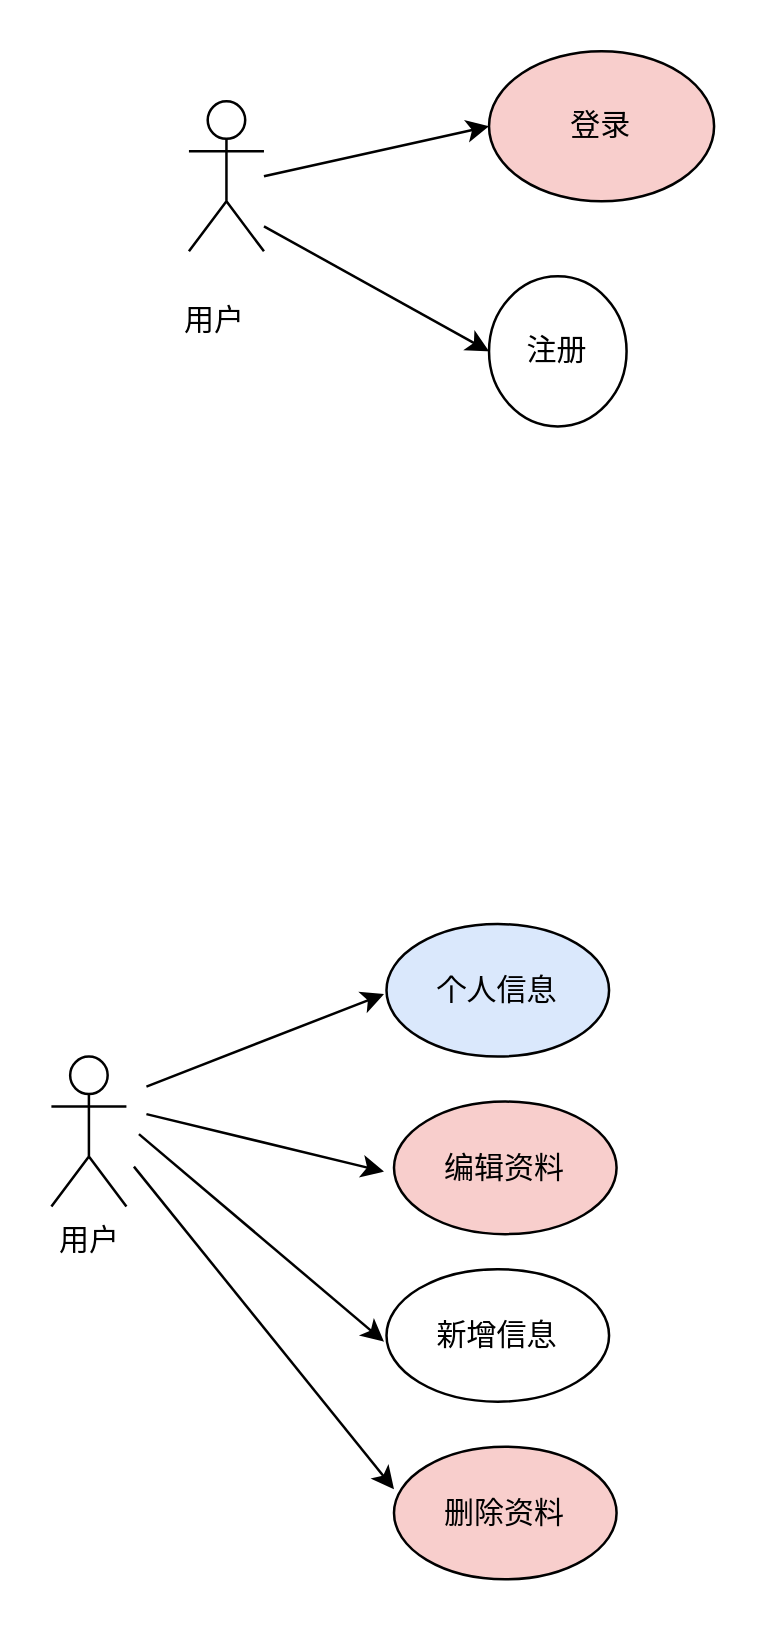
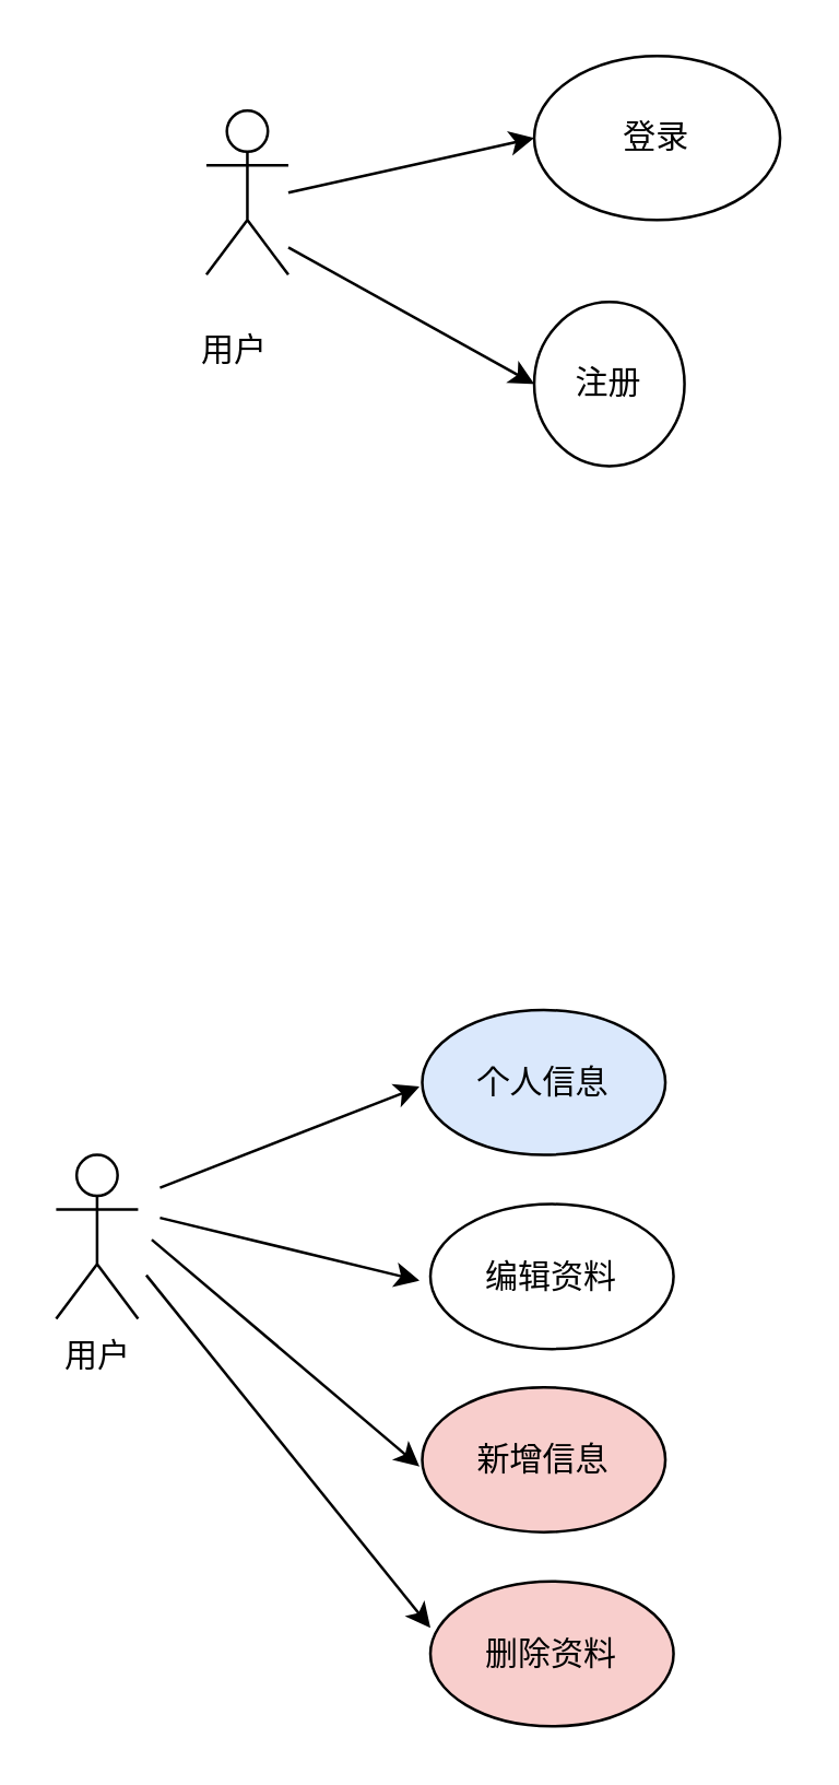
  <mxCell id="0" />
  <mxCell id="1" parent="0" />
  <mxCell id="2" value="" style="shape=umlActor;verticalLabelPosition=bottom;verticalAlign=top;html=1;" vertex="1" parent="1"><mxGeometry x="75" y="40" width="30" height="60" as="geometry" /></mxCell>
  <mxCell id="3" value="" style="endArrow=classic;html=1;rounded=0;" edge="1" parent="1"><mxGeometry width="50" height="50" relative="1" as="geometry"><mxPoint x="105" y="70" as="sourcePoint" /><mxPoint x="195" y="50" as="targetPoint" /></mxGeometry></mxCell>
- <mxCell id="4" value="登录" style="ellipse;whiteSpace=wrap;html=1;fillColor=#f8cecc;" vertex="1" parent="1"><mxGeometry x="195" y="20" width="90" height="60" as="geometry" /></mxCell>
+ <mxCell id="4" value="登录" style="ellipse;whiteSpace=wrap;html=1;" vertex="1" parent="1"><mxGeometry x="195" y="20" width="90" height="60" as="geometry" /></mxCell>
  <mxCell id="5" value="注册" style="ellipse;whiteSpace=wrap;html=1;" vertex="1" parent="1"><mxGeometry x="195" y="110" width="55" height="60" as="geometry" /></mxCell>
  <mxCell id="6" value="" style="endArrow=classic;html=1;rounded=0;entryX=0;entryY=0.5;entryDx=0;entryDy=0;" edge="1" parent="1" target="5"><mxGeometry width="50" height="50" relative="1" as="geometry"><mxPoint x="105" y="90" as="sourcePoint" /><mxPoint x="175" y="130" as="targetPoint" /></mxGeometry></mxCell>
  <mxCell id="7" value="用户" style="text;html=1;align=center;verticalAlign=middle;resizable=0;points=[];autosize=1;strokeColor=none;fillColor=none;" vertex="1" parent="1"><mxGeometry x="63.5" y="115" width="42" height="26" as="geometry" /></mxCell>
  <mxCell id="8" value="用户" style="shape=umlActor;verticalLabelPosition=bottom;verticalAlign=top;html=1;outlineConnect=0;" vertex="1" parent="1"><mxGeometry x="20" y="422" width="30" height="60" as="geometry" /></mxCell>
  <mxCell id="9" value="" style="endArrow=classic;html=1;rounded=0;" edge="1" parent="1"><mxGeometry width="50" height="50" relative="1" as="geometry"><mxPoint x="58" y="434" as="sourcePoint" /><mxPoint x="153" y="397" as="targetPoint" /></mxGeometry></mxCell>
  <mxCell id="10" value="个人信息" style="ellipse;whiteSpace=wrap;html=1;fillColor=#dae8fc;" vertex="1" parent="1"><mxGeometry x="154" y="369" width="89" height="53" as="geometry" /></mxCell>
- <mxCell id="11" value="编辑资料" style="ellipse;whiteSpace=wrap;html=1;fillColor=#f8cecc;" vertex="1" parent="1"><mxGeometry x="157" y="440" width="89" height="53" as="geometry" /></mxCell>
+ <mxCell id="11" value="编辑资料" style="ellipse;whiteSpace=wrap;html=1;" vertex="1" parent="1"><mxGeometry x="157" y="440" width="89" height="53" as="geometry" /></mxCell>
  <mxCell id="12" value="删除资料" style="ellipse;whiteSpace=wrap;html=1;fillColor=#f8cecc;" vertex="1" parent="1"><mxGeometry x="157" y="578" width="89" height="53" as="geometry" /></mxCell>
- <mxCell id="13" value="新增信息" style="ellipse;whiteSpace=wrap;html=1;" vertex="1" parent="1"><mxGeometry x="154" y="507" width="89" height="53" as="geometry" /></mxCell>
+ <mxCell id="13" value="新增信息" style="ellipse;whiteSpace=wrap;html=1;fillColor=#f8cecc;" vertex="1" parent="1"><mxGeometry x="154" y="507" width="89" height="53" as="geometry" /></mxCell>
  <mxCell id="14" value="" style="endArrow=classic;html=1;rounded=0;" edge="1" parent="1"><mxGeometry width="50" height="50" relative="1" as="geometry"><mxPoint x="58" y="445" as="sourcePoint" /><mxPoint x="153" y="468" as="targetPoint" /></mxGeometry></mxCell>
  <mxCell id="15" value="" style="endArrow=classic;html=1;rounded=0;" edge="1" parent="1"><mxGeometry width="50" height="50" relative="1" as="geometry"><mxPoint x="55" y="453" as="sourcePoint" /><mxPoint x="153" y="536" as="targetPoint" /></mxGeometry></mxCell>
  <mxCell id="16" value="" style="endArrow=classic;html=1;rounded=0;exitX=1;exitY=1;exitDx=0;exitDy=0;exitPerimeter=0;" edge="1" parent="1"><mxGeometry width="50" height="50" relative="1" as="geometry"><mxPoint x="53" y="466" as="sourcePoint" /><mxPoint x="157" y="595" as="targetPoint" /></mxGeometry></mxCell>
